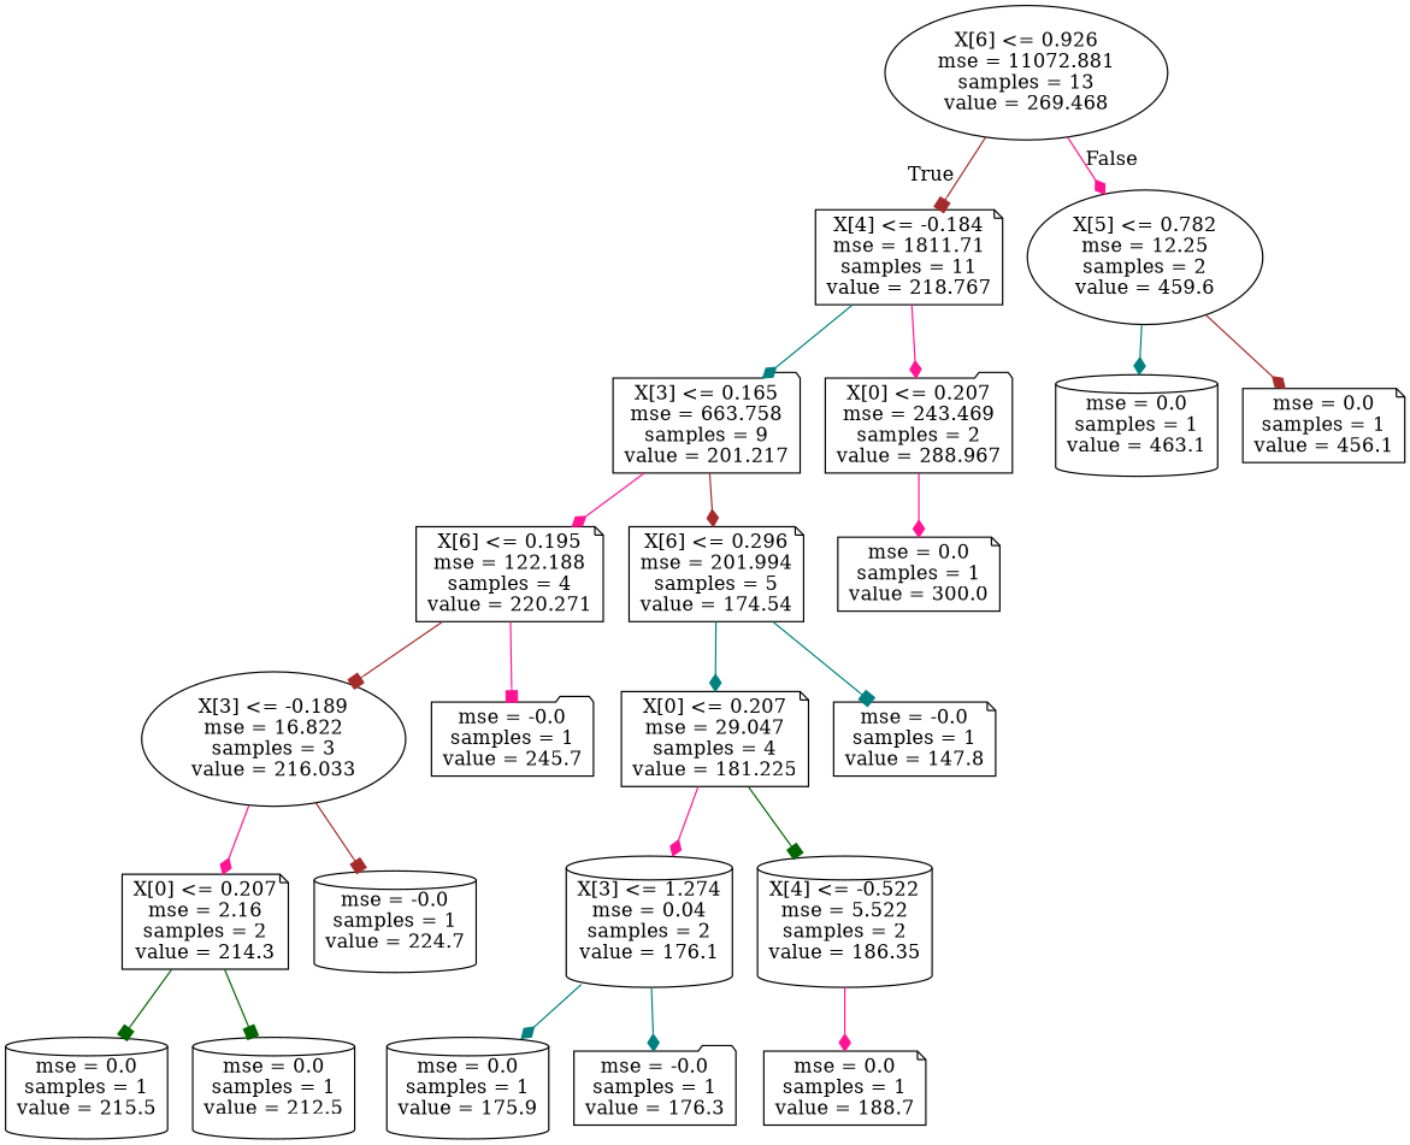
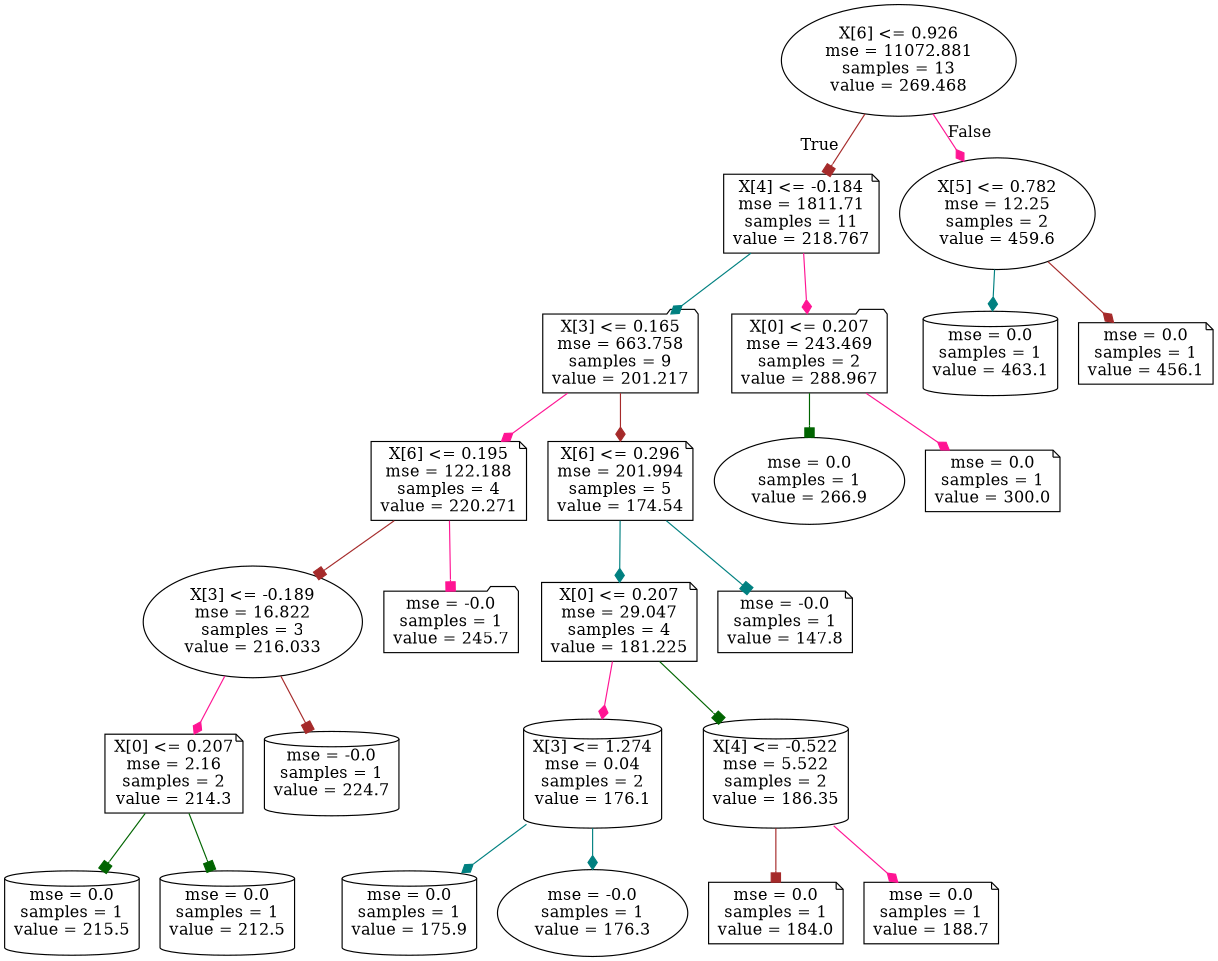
  digraph {
    node [shape=note]
    edge [arrowhead=diamond color=deeppink]
    n1 [label="X[6] <= 0.926\nmse = 11072.881\nsamples = 13\nvalue = 269.468" shape=ellipse]
    n2 [label="X[4] <= -0.184\nmse = 1811.71\nsamples = 11\nvalue = 218.767"]
    n3 [label="X[5] <= 0.782\nmse = 12.25\nsamples = 2\nvalue = 459.6" shape=ellipse]
    n4 [label="X[3] <= 0.165\nmse = 663.758\nsamples = 9\nvalue = 201.217" shape=folder]
    n5 [label="X[0] <= 0.207\nmse = 243.469\nsamples = 2\nvalue = 288.967" shape=folder]
    n6 [label="mse = 0.0\nsamples = 1\nvalue = 463.1" shape=cylinder]
    n7 [label="mse = 0.0\nsamples = 1\nvalue = 456.1"]
    n8 [label="X[6] <= 0.195\nmse = 122.188\nsamples = 4\nvalue = 220.271"]
    n9 [label="X[6] <= 0.296\nmse = 201.994\nsamples = 5\nvalue = 174.54"]
+   n10 [label="mse = 0.0\nsamples = 1\nvalue = 266.9" shape=ellipse]
    n11 [label="mse = 0.0\nsamples = 1\nvalue = 300.0"]
    n12 [label="X[3] <= -0.189\nmse = 16.822\nsamples = 3\nvalue = 216.033" shape=ellipse]
    n13 [label="mse = -0.0\nsamples = 1\nvalue = 245.7" shape=folder]
    n14 [label="X[0] <= 0.207\nmse = 29.047\nsamples = 4\nvalue = 181.225"]
    n15 [label="mse = -0.0\nsamples = 1\nvalue = 147.8"]
    n16 [label="X[0] <= 0.207\nmse = 2.16\nsamples = 2\nvalue = 214.3"]
    n17 [label="mse = -0.0\nsamples = 1\nvalue = 224.7" shape=cylinder]
    n18 [label="mse = 0.0\nsamples = 1\nvalue = 215.5" shape=cylinder]
    n19 [label="mse = 0.0\nsamples = 1\nvalue = 212.5" shape=cylinder]
    n20 [label="X[3] <= 1.274\nmse = 0.04\nsamples = 2\nvalue = 176.1" shape=cylinder]
    n21 [label="X[4] <= -0.522\nmse = 5.522\nsamples = 2\nvalue = 186.35" shape=cylinder]
    n22 [label="mse = 0.0\nsamples = 1\nvalue = 175.9" shape=cylinder]
-   n23 [label="mse = -0.0\nsamples = 1\nvalue = 176.3" shape=folder]
+   n23 [label="mse = -0.0\nsamples = 1\nvalue = 176.3" shape=ellipse]
+   n24 [label="mse = 0.0\nsamples = 1\nvalue = 184.0"]
    n25 [label="mse = 0.0\nsamples = 1\nvalue = 188.7"]
    n1 -> n2 [arrowhead=box color=brown headlabel=True labelangle=45 labeldistance=2.5]
    n1 -> n3 [headlabel=False labelangle=-45 labeldistance=2.5]
    n2 -> n4 [color=teal]
    n2 -> n5
    n3 -> n6 [color=teal]
    n3 -> n7 [color=brown]
    n4 -> n8
    n4 -> n9 [color=brown]
+   n5 -> n10 [arrowhead=box color=darkgreen]
    n5 -> n11
    n8 -> n12 [arrowhead=box color=brown]
    n8 -> n13 [arrowhead=box]
    n9 -> n14 [color=teal]
    n9 -> n15 [arrowhead=box color=teal]
    n12 -> n16
    n12 -> n17 [arrowhead=box color=brown]
    n14 -> n20
    n14 -> n21 [arrowhead=box color=darkgreen]
    n16 -> n18 [arrowhead=box color=darkgreen]
    n16 -> n19 [arrowhead=box color=darkgreen]
    n20 -> n22 [color=teal]
    n20 -> n23 [color=teal]
+   n21 -> n24 [arrowhead=box color=brown]
    n21 -> n25
  }
